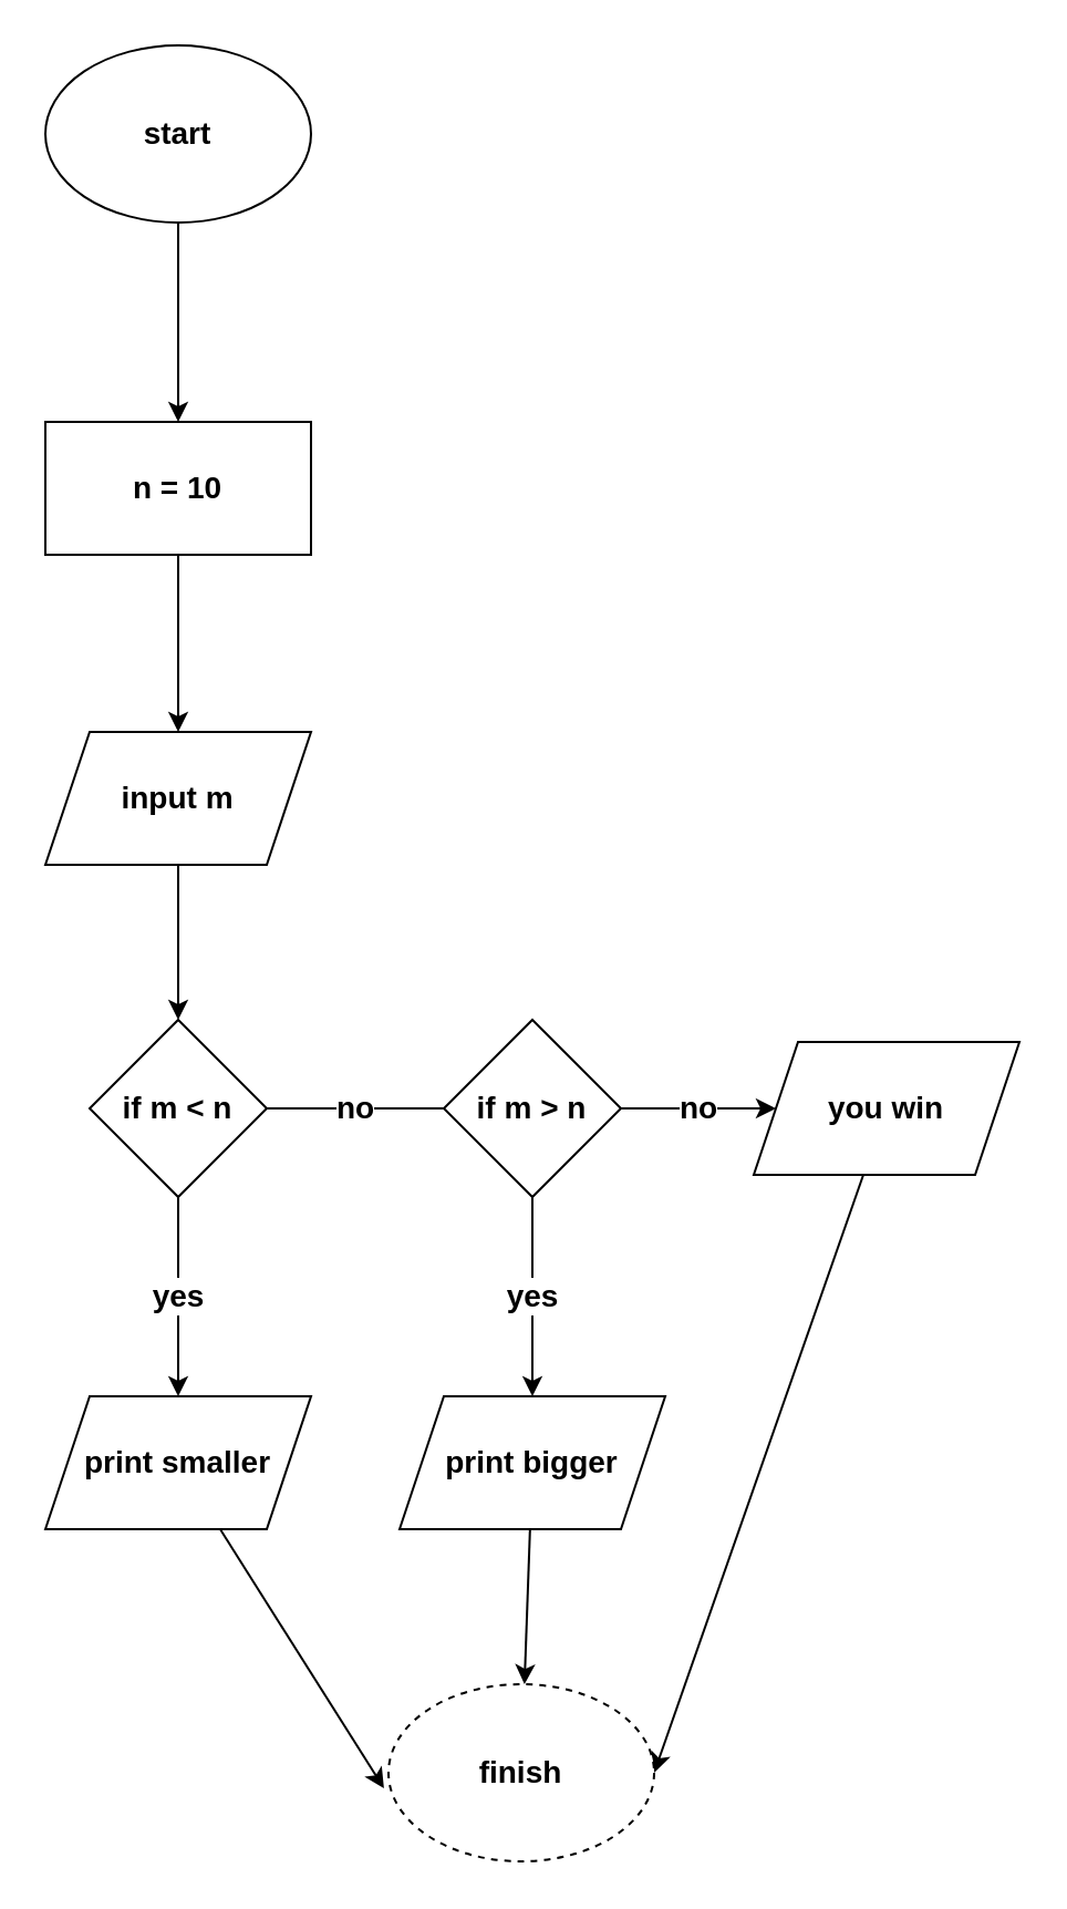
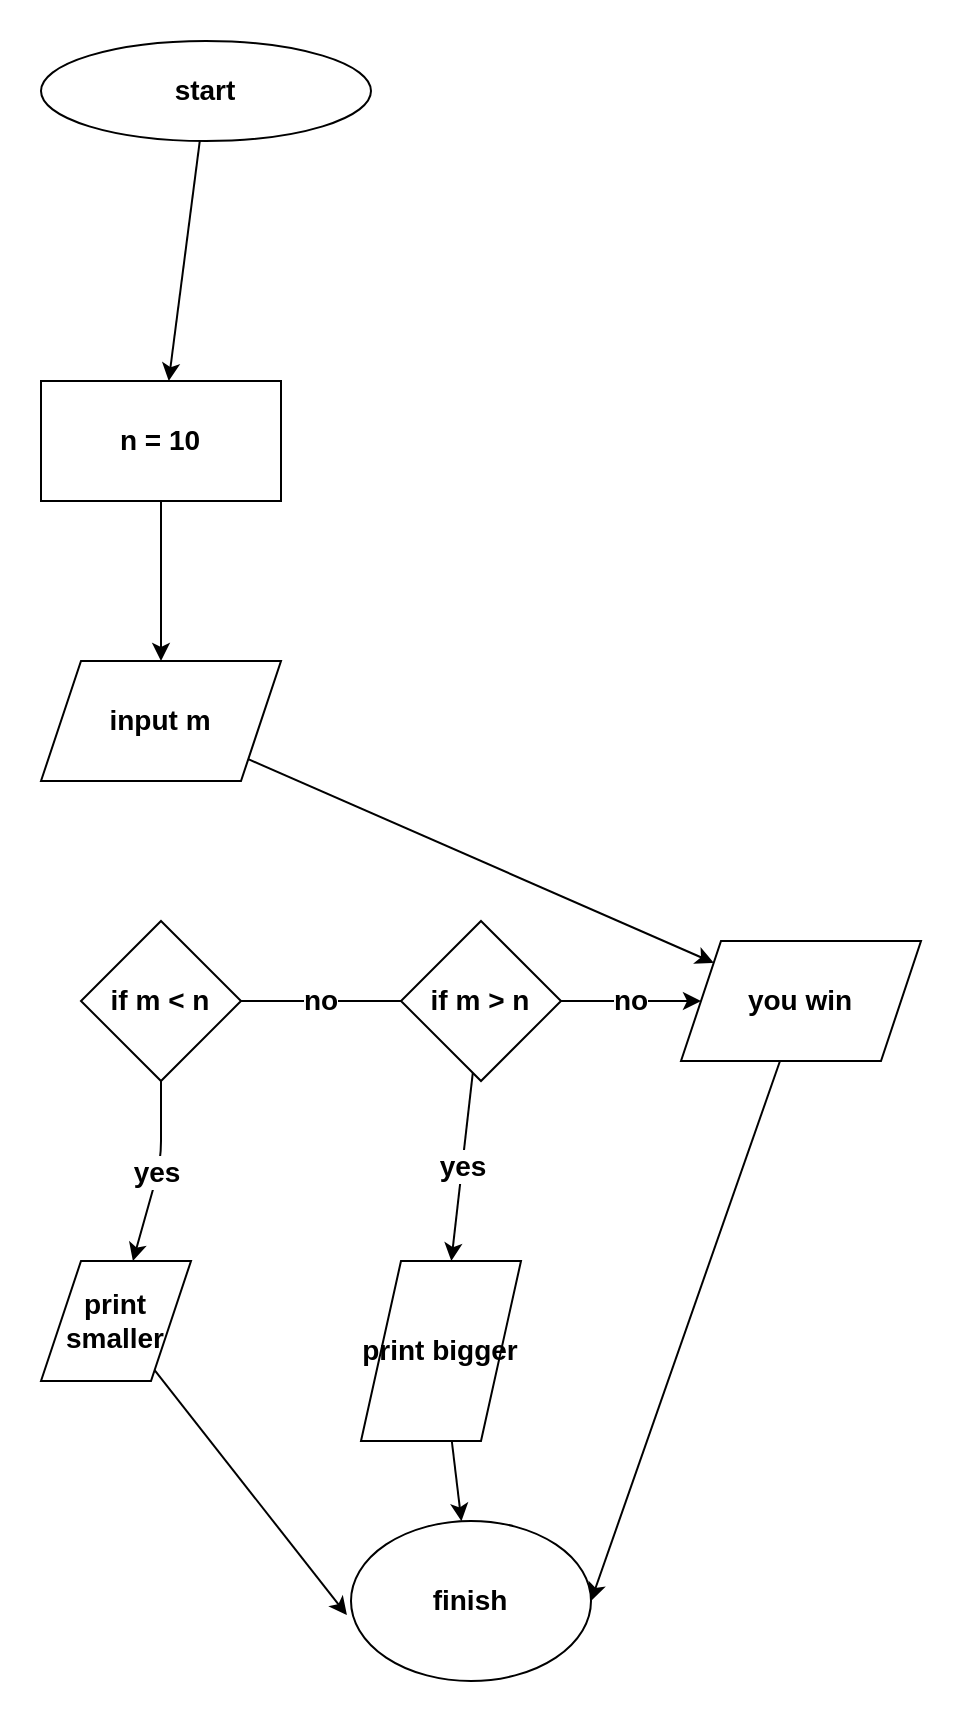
  <mxCell id="0" />
  <mxCell id="1" parent="0" />
  <mxCell id="2" value="" style="edgeStyle=none;html=1;fontSize=14;fontStyle=1" edge="1" parent="1" source="3" target="5"><mxGeometry relative="1" as="geometry" /></mxCell>
- <mxCell id="3" value="start" style="ellipse;whiteSpace=wrap;html=1;fontSize=14;fontStyle=1" vertex="1" parent="1"><mxGeometry x="20" y="20" width="120" height="80" as="geometry" /></mxCell>
+ <mxCell id="3" value="start" style="ellipse;whiteSpace=wrap;html=1;fontSize=14;fontStyle=1" vertex="1" parent="1"><mxGeometry x="20" y="20" width="165" height="50" as="geometry" /></mxCell>
  <mxCell id="4" value="" style="edgeStyle=none;html=1;fontSize=14;fontStyle=1" edge="1" parent="1" source="5" target="7"><mxGeometry relative="1" as="geometry" /></mxCell>
  <mxCell id="5" value="n = 10" style="whiteSpace=wrap;html=1;fontSize=14;fontStyle=1" vertex="1" parent="1"><mxGeometry x="20" y="190" width="120" height="60" as="geometry" /></mxCell>
- <mxCell id="6" value="" style="edgeStyle=none;html=1;fontSize=14;fontStyle=1" edge="1" parent="1" source="7" target="10"><mxGeometry relative="1" as="geometry" /></mxCell>
+ <mxCell id="6" value="" style="edgeStyle=none;html=1;fontSize=14;fontStyle=1;" edge="1" parent="1" source="7" target="19"><mxGeometry relative="1" as="geometry" /></mxCell>
  <mxCell id="7" value="input m" style="shape=parallelogram;perimeter=parallelogramPerimeter;whiteSpace=wrap;html=1;fixedSize=1;fontSize=14;fontStyle=1" vertex="1" parent="1"><mxGeometry x="20" y="330" width="120" height="60" as="geometry" /></mxCell>
  <mxCell id="8" value="no" style="edgeStyle=none;html=1;fontSize=14;fontStyle=1;endArrow=none;" edge="1" parent="1" source="10" target="13"><mxGeometry relative="1" as="geometry" /></mxCell>
  <mxCell id="9" value="yes" style="edgeStyle=none;html=1;exitX=0.5;exitY=1;exitDx=0;exitDy=0;fontSize=14;fontStyle=1" edge="1" parent="1" source="10" target="15"><mxGeometry relative="1" as="geometry"><Array as="points"><mxPoint x="80" y="580" /></Array></mxGeometry></mxCell>
  <mxCell id="10" value="if m &amp;lt; n" style="rhombus;whiteSpace=wrap;html=1;fontSize=14;fontStyle=1" vertex="1" parent="1"><mxGeometry x="40" y="460" width="80" height="80" as="geometry" /></mxCell>
  <mxCell id="11" value="yes" style="edgeStyle=none;html=1;fontSize=14;fontStyle=1" edge="1" parent="1" source="13" target="17"><mxGeometry relative="1" as="geometry" /></mxCell>
  <mxCell id="12" value="no" style="edgeStyle=none;html=1;fontSize=14;fontStyle=1" edge="1" parent="1" source="13" target="19"><mxGeometry relative="1" as="geometry"><Array as="points"><mxPoint x="320" y="500" /></Array></mxGeometry></mxCell>
  <mxCell id="13" value="if m &amp;gt; n" style="rhombus;whiteSpace=wrap;html=1;fontSize=14;fontStyle=1" vertex="1" parent="1"><mxGeometry x="200" y="460" width="80" height="80" as="geometry" /></mxCell>
  <mxCell id="14" style="edgeStyle=none;html=1;entryX=-0.017;entryY=0.588;entryDx=0;entryDy=0;entryPerimeter=0;fontSize=14;fontStyle=1" edge="1" parent="1" source="15" target="20"><mxGeometry relative="1" as="geometry" /></mxCell>
- <mxCell id="15" value="print smaller" style="shape=parallelogram;perimeter=parallelogramPerimeter;whiteSpace=wrap;html=1;fixedSize=1;fontSize=14;fontStyle=1" vertex="1" parent="1"><mxGeometry x="20" y="630" width="120" height="60" as="geometry" /></mxCell>
+ <mxCell id="15" value="print smaller" style="shape=parallelogram;perimeter=parallelogramPerimeter;whiteSpace=wrap;html=1;fixedSize=1;fontSize=14;fontStyle=1" vertex="1" parent="1"><mxGeometry x="20" y="630" width="75" height="60" as="geometry" /></mxCell>
  <mxCell id="16" style="edgeStyle=none;html=1;fontSize=14;fontStyle=1" edge="1" parent="1" source="17" target="20"><mxGeometry relative="1" as="geometry" /></mxCell>
- <mxCell id="17" value="print bigger" style="shape=parallelogram;perimeter=parallelogramPerimeter;whiteSpace=wrap;html=1;fixedSize=1;fontSize=14;fontStyle=1" vertex="1" parent="1"><mxGeometry x="180" y="630" width="120" height="60" as="geometry" /></mxCell>
+ <mxCell id="17" value="print bigger" style="shape=parallelogram;perimeter=parallelogramPerimeter;whiteSpace=wrap;html=1;fixedSize=1;fontSize=14;fontStyle=1" vertex="1" parent="1"><mxGeometry x="180" y="630" width="80" height="90" as="geometry" /></mxCell>
  <mxCell id="18" style="edgeStyle=none;html=1;entryX=1;entryY=0.5;entryDx=0;entryDy=0;fontSize=14;fontStyle=1" edge="1" parent="1" source="19" target="20"><mxGeometry relative="1" as="geometry" /></mxCell>
  <mxCell id="19" value="you win" style="shape=parallelogram;perimeter=parallelogramPerimeter;whiteSpace=wrap;html=1;fixedSize=1;fontSize=14;fontStyle=1" vertex="1" parent="1"><mxGeometry x="340" y="470" width="120" height="60" as="geometry" /></mxCell>
- <mxCell id="20" value="finish" style="ellipse;whiteSpace=wrap;html=1;fontSize=14;fontStyle=1;dashed=1;" vertex="1" parent="1"><mxGeometry x="175" y="760" width="120" height="80" as="geometry" /></mxCell>
+ <mxCell id="20" value="finish" style="ellipse;whiteSpace=wrap;html=1;fontSize=14;fontStyle=1" vertex="1" parent="1"><mxGeometry x="175" y="760" width="120" height="80" as="geometry" /></mxCell>
